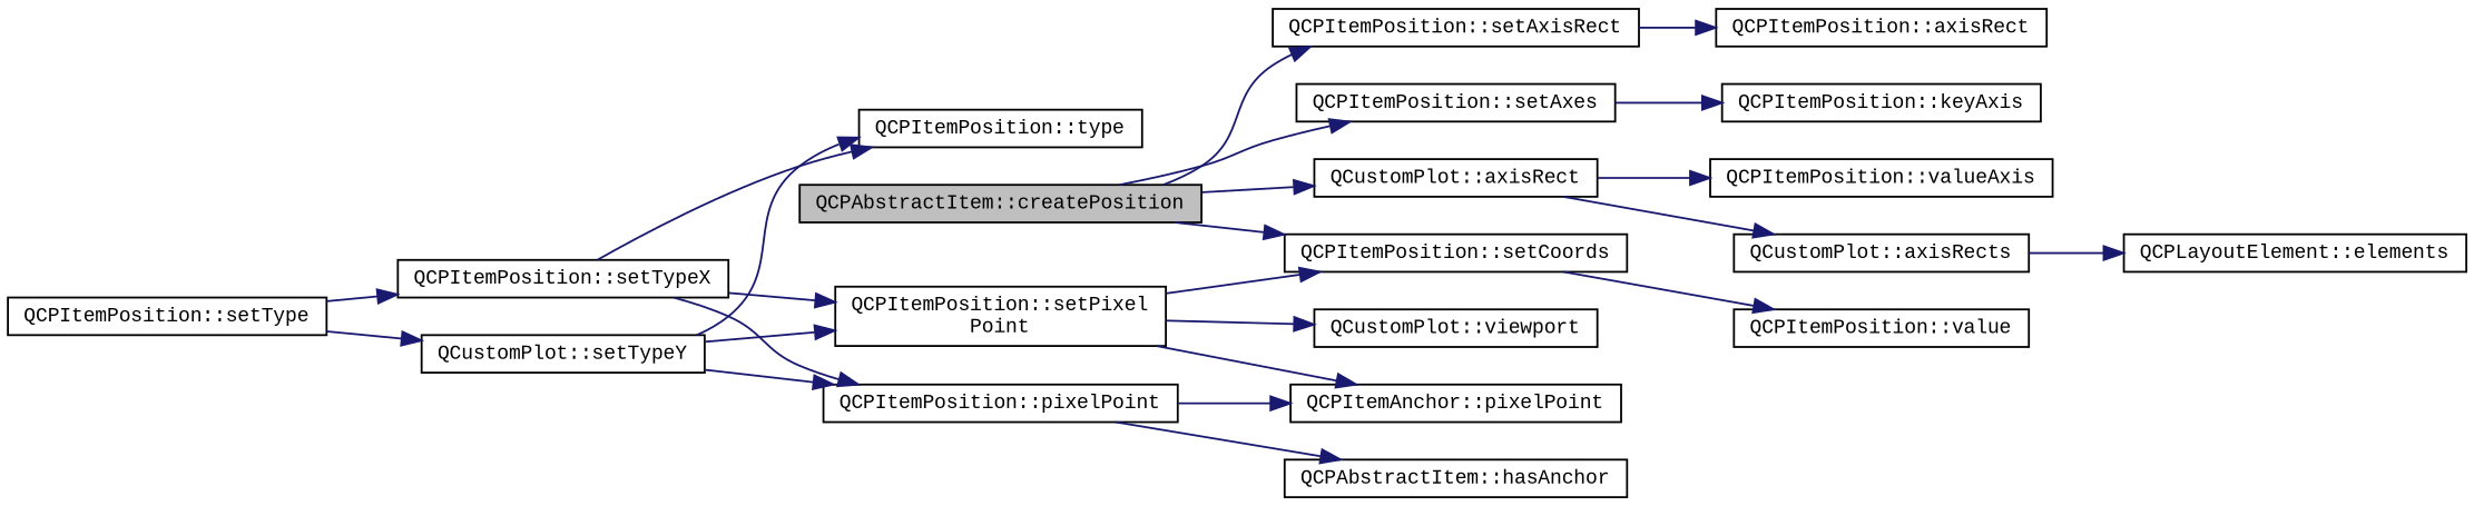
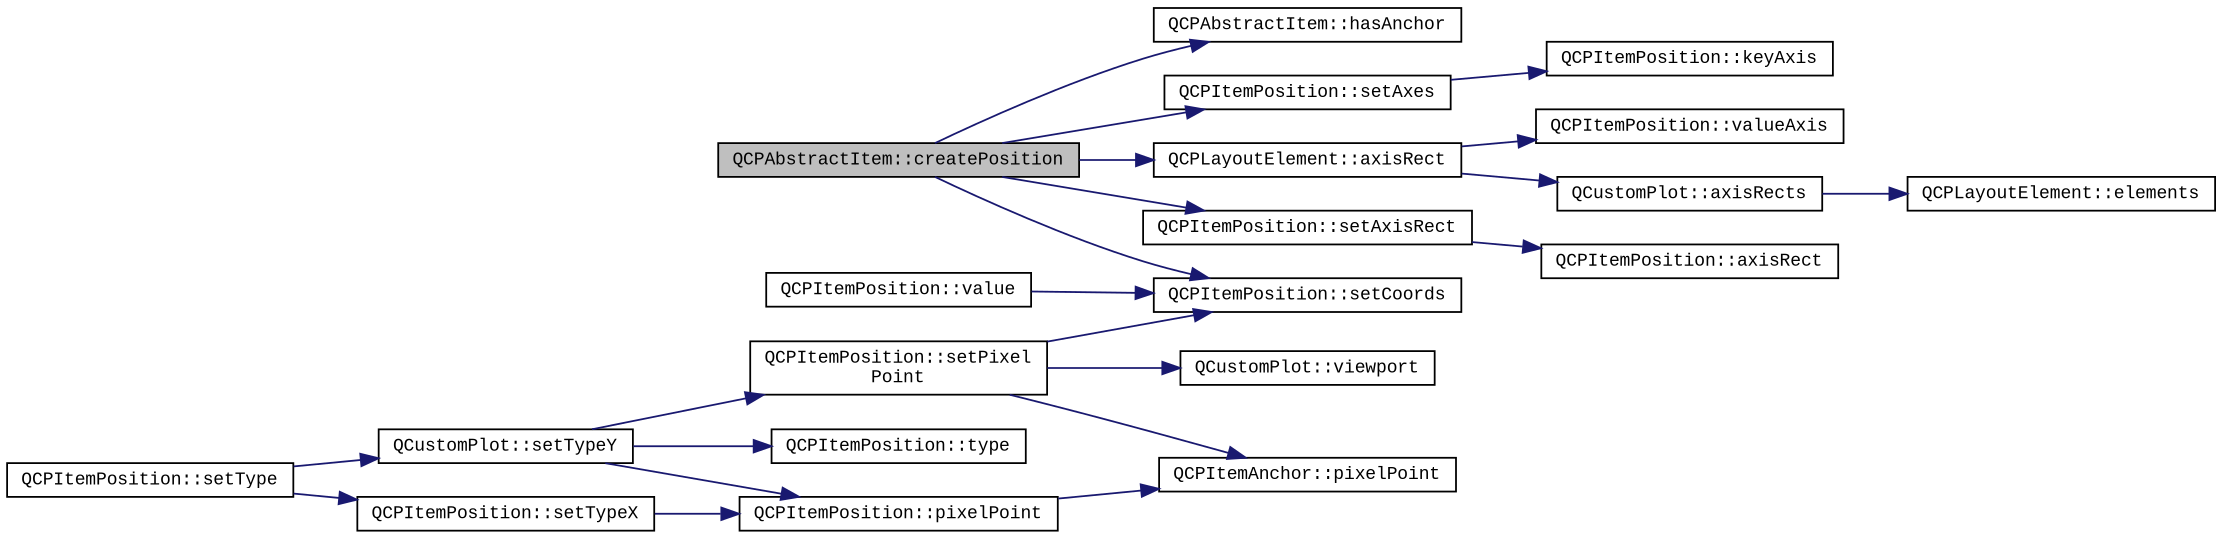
  digraph {
    fontname="Liberation Mono"
    rankdir=LR
    node [color=black fillcolor=white fontname="Liberation Mono" fontsize=10 shape=record style=filled]
    edge [color=midnightblue fontname="Liberation Mono" fontsize=10 labelfontname=Helvetica labelfontsize=10 style=solid]
    n1 [fillcolor=grey75 fontcolor=black height=0.2 label="QCPAbstractItem::createPosition" width=0.4]
    n2 [height=0.2 label="QCPAbstractItem::hasAnchor" width=0.4]
    n3 [height=0.2 label="QCPItemPosition::setAxes" width=0.4]
    n4 [height=0.2 label="QCPItemPosition::setCoords" width=0.4]
-   n5 [height=0.2 label="QCustomPlot::axisRect" width=0.4]
+   n5 [height=0.2 label="QCPLayoutElement::axisRect" width=0.4]
    n6 [height=0.2 label="QCPItemPosition::setAxisRect" width=0.4]
    n7 [height=0.2 label="QCPItemPosition::keyAxis" width=0.4]
    n8 [height=0.2 label="QCPItemPosition::setType" width=0.4]
    n9 [height=0.2 label="QCPItemPosition::setTypeX" width=0.4]
    n10 [height=0.2 label="QCustomPlot::setTypeY" width=0.4]
    n11 [height=0.2 label="QCPItemPosition::value" width=0.4]
    n12 [height=0.2 label="QCPItemPosition::valueAxis" width=0.4]
    n13 [height=0.2 label="QCustomPlot::axisRects" width=0.4]
    n14 [height=0.2 label="QCPItemPosition::axisRect" width=0.4]
    n15 [height=0.2 label="QCPItemPosition::pixelPoint" width=0.4]
    n16 [height=0.2 label="QCPItemPosition::type" width=0.4]
    n17 [height=0.2 label="QCPItemPosition::setPixel\lPoint" width=0.4]
    n18 [height=0.2 label="QCPItemAnchor::pixelPoint" width=0.4]
    n19 [height=0.2 label="QCustomPlot::viewport" width=0.4]
    n20 [height=0.2 label="QCPLayoutElement::elements" width=0.4]
-   n15 -> n2
+   n1 -> n2
    n1 -> n3
    n1 -> n4
    n1 -> n5
    n1 -> n6
    n3 -> n7
-   n4 -> n11
+   n11 -> n4
    n5 -> n12
    n5 -> n13
    n6 -> n14
    n8 -> n9
    n8 -> n10
    n9 -> n15
-   n9 -> n16
-   n9 -> n17
    n10 -> n15
    n10 -> n16
    n10 -> n17
    n13 -> n20
    n15 -> n18
    n17 -> n4
    n17 -> n18
    n17 -> n19
  }
